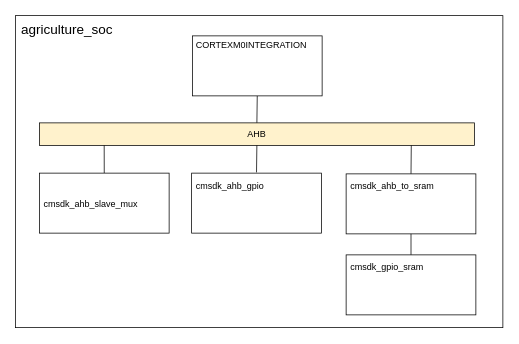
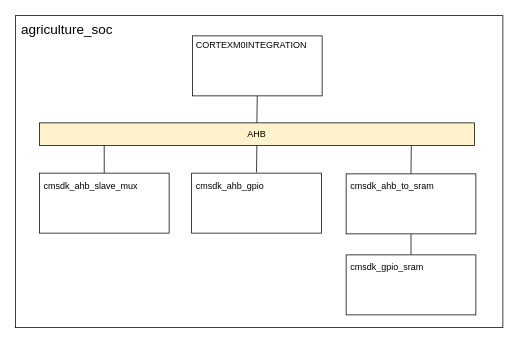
  <mxCell id="0" />
  <mxCell id="1" parent="0" />
  <mxCell id="2" value="" style="whiteSpace=wrap;html=1;" parent="1" vertex="1"><mxGeometry x="20" y="20" width="650" height="416" as="geometry" /></mxCell>
  <mxCell id="3" style="edgeStyle=none;html=1;exitX=0.5;exitY=0;exitDx=0;exitDy=0;entryX=0.5;entryY=1;entryDx=0;entryDy=0;endArrow=none;endFill=0;" edge="1" parent="1"><mxGeometry relative="1" as="geometry"><mxPoint x="341.5" y="229" as="sourcePoint" /><mxPoint x="342" y="192" as="targetPoint" /></mxGeometry></mxCell>
  <mxCell id="4" value="" style="whiteSpace=wrap;html=1;" parent="1" vertex="1"><mxGeometry x="255" y="230" width="173" height="80" as="geometry" /></mxCell>
  <mxCell id="5" value="agriculture_soc" style="text;html=1;align=left;verticalAlign=middle;resizable=0;points=[];autosize=1;strokeColor=none;fillColor=none;fontSize=18;" parent="1" vertex="1"><mxGeometry x="26" y="22" width="140" height="34" as="geometry" /></mxCell>
  <mxCell id="6" style="edgeStyle=none;html=1;exitX=0.5;exitY=1;exitDx=0;exitDy=0;entryX=0.5;entryY=0;entryDx=0;entryDy=0;endArrow=none;endFill=0;" edge="1" parent="1" source="7" target="19"><mxGeometry relative="1" as="geometry" /></mxCell>
  <mxCell id="7" value="" style="whiteSpace=wrap;html=1;" parent="1" vertex="1"><mxGeometry x="256" y="47" width="173" height="80" as="geometry" /></mxCell>
  <mxCell id="8" value="CORTEXM0INTEGRATION" style="text;html=1;align=left;verticalAlign=middle;resizable=0;points=[];autosize=1;strokeColor=none;fillColor=none;" parent="1" vertex="1"><mxGeometry x="259" y="47" width="166" height="26" as="geometry" /></mxCell>
  <mxCell id="9" style="edgeStyle=none;html=1;exitX=0.5;exitY=0;exitDx=0;exitDy=0;entryX=0.149;entryY=0.973;entryDx=0;entryDy=0;entryPerimeter=0;endArrow=none;endFill=0;" edge="1" parent="1" source="10" target="19"><mxGeometry relative="1" as="geometry" /></mxCell>
  <mxCell id="10" value="" style="whiteSpace=wrap;html=1;" parent="1" vertex="1"><mxGeometry x="52" y="230" width="173" height="80" as="geometry" /></mxCell>
- <mxCell id="11" value="cmsdk_ahb_slave_mux" style="text;html=1;align=left;verticalAlign=middle;resizable=0;points=[];autosize=1;strokeColor=none;fillColor=none;" parent="1" vertex="1"><mxGeometry x="55.5" y="259" width="143" height="26" as="geometry" /></mxCell>
+ <mxCell id="11" value="cmsdk_ahb_slave_mux" style="text;html=1;align=left;verticalAlign=middle;resizable=0;points=[];autosize=1;strokeColor=none;fillColor=none;" parent="1" vertex="1"><mxGeometry x="55.5" y="234" width="143" height="26" as="geometry" /></mxCell>
  <mxCell id="12" value="cmsdk_ahb_gpio" style="text;html=1;align=left;verticalAlign=middle;resizable=0;points=[];autosize=1;strokeColor=none;fillColor=none;" parent="1" vertex="1"><mxGeometry x="258.5" y="234" width="109" height="26" as="geometry" /></mxCell>
  <mxCell id="13" style="edgeStyle=none;html=1;exitX=0.5;exitY=0;exitDx=0;exitDy=0;entryX=0.855;entryY=0.942;entryDx=0;entryDy=0;entryPerimeter=0;endArrow=none;endFill=0;" edge="1" parent="1" source="14" target="19"><mxGeometry relative="1" as="geometry" /></mxCell>
  <mxCell id="14" value="" style="whiteSpace=wrap;html=1;" parent="1" vertex="1"><mxGeometry x="461" y="231" width="173" height="80" as="geometry" /></mxCell>
  <mxCell id="15" value="cmsdk_ahb_to_sram" style="text;html=1;align=left;verticalAlign=middle;resizable=0;points=[];autosize=1;strokeColor=none;fillColor=none;" parent="1" vertex="1"><mxGeometry x="464.5" y="235" width="129" height="26" as="geometry" /></mxCell>
  <mxCell id="16" style="edgeStyle=none;html=1;entryX=0.5;entryY=1;entryDx=0;entryDy=0;endArrow=none;endFill=0;" edge="1" parent="1" source="17" target="14"><mxGeometry relative="1" as="geometry" /></mxCell>
  <mxCell id="17" value="" style="whiteSpace=wrap;html=1;" parent="1" vertex="1"><mxGeometry x="461" y="339" width="173" height="80" as="geometry" /></mxCell>
  <mxCell id="18" value="cmsdk_gpio_sram" style="text;html=1;align=left;verticalAlign=middle;resizable=0;points=[];autosize=1;strokeColor=none;fillColor=none;" parent="1" vertex="1"><mxGeometry x="464.5" y="343" width="116" height="26" as="geometry" /></mxCell>
  <mxCell id="19" value="AHB" style="whiteSpace=wrap;html=1;fillColor=#fff2cc;" vertex="1" parent="1"><mxGeometry x="52" y="163" width="580" height="30" as="geometry" /></mxCell>
